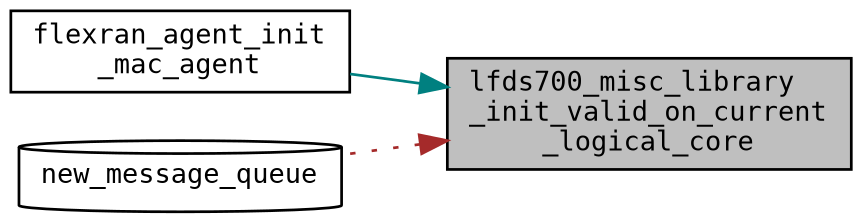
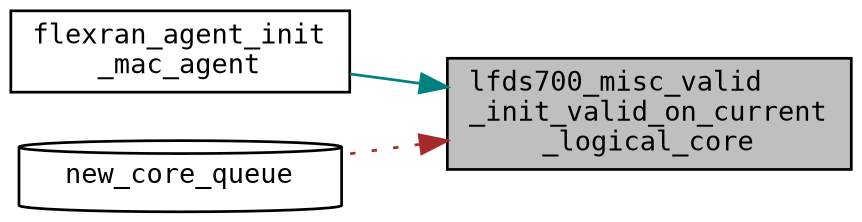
  digraph {
    fontname="DejaVu Sans Mono"
    rankdir=RL
    node [color=black fillcolor=white fontname="DejaVu Sans Mono" fontsize=10 shape=box style=filled]
    edge [dir=back fontname="DejaVu Sans Mono" fontsize=10 labelfontname=Helvetica labelfontsize=10]
-   n1 [fillcolor=grey75 fontcolor=black height=0.2 label="lfds700_misc_library\l_init_valid_on_current\l_logical_core" width=0.4]
+   n1 [fillcolor=grey75 fontcolor=black height=0.2 label="lfds700_misc_valid\l_init_valid_on_current\l_logical_core" width=0.4]
    n2 [height=0.2 label="flexran_agent_init\l_mac_agent" width=0.4]
-   n3 [height=0.2 label=new_message_queue shape=cylinder width=0.4]
+   n3 [height=0.2 label=new_core_queue shape=cylinder width=0.4]
    n1 -> n2 [color=teal style=solid]
    n1 -> n3 [color=brown style=dotted]
  }
